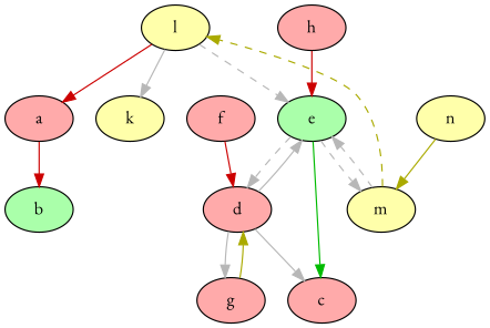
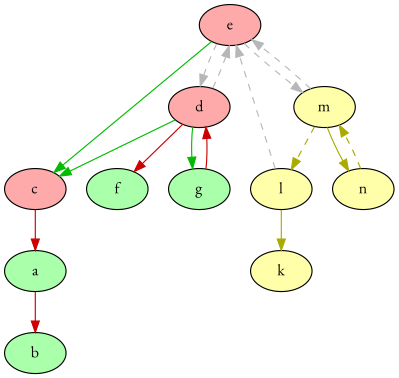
  strict digraph {
    fontname="EB Garamond"
    node [fillcolor="#FFAAAA" fontname="EB Garamond" style=filled]
    edge [color="#CC0000" fontname="EB Garamond"]
    b [fillcolor="#AAFFAA"]
-   a
+   a [fillcolor="#AAFFAA"]
    c
    l [fillcolor="#FFFFAA"]
    k [fillcolor="#FFFFAA"]
-   e [fillcolor="#AAFFAA"]
+   e
    d
-   g
+   g [fillcolor="#AAFFAA"]
    m [fillcolor="#FFFFAA"]
    n [fillcolor="#FFFFAA"]
-   f
-   h
+   f [fillcolor="#AAFFAA"]
    a -> b
-   l -> a
-   l -> k [color="#b7b7b7"]
+   c -> a
+   l -> k [color="#AAAA00"]
    l -> e [color="#b7b7b7" style=dashed]
    e -> c [color="#00BB00"]
    e -> d [color="#b7b7b7" style=dashed]
    e -> m [color="#b7b7b7" style=dashed]
-   d -> c [color="#b7b7b7"]
-   d -> e [color="#b7b7b7" style=solid]
-   d -> g [color="#b7b7b7"]
-   g -> d [color="#AAAA00"]
+   d -> c [color="#00BB00"]
+   d -> e [color="#b7b7b7" style=dashed]
+   d -> g [color="#00BB00"]
+   g -> d
    m -> l [color="#AAAA00" style=dashed]
    m -> e [color="#b7b7b7" style=dashed]
-   n -> m [color="#AAAA00"]
-   f -> d
-   h -> e
+   m -> n [color="#AAAA00"]
+   n -> m [color="#AAAA00" style=dashed]
+   d -> f
  }
